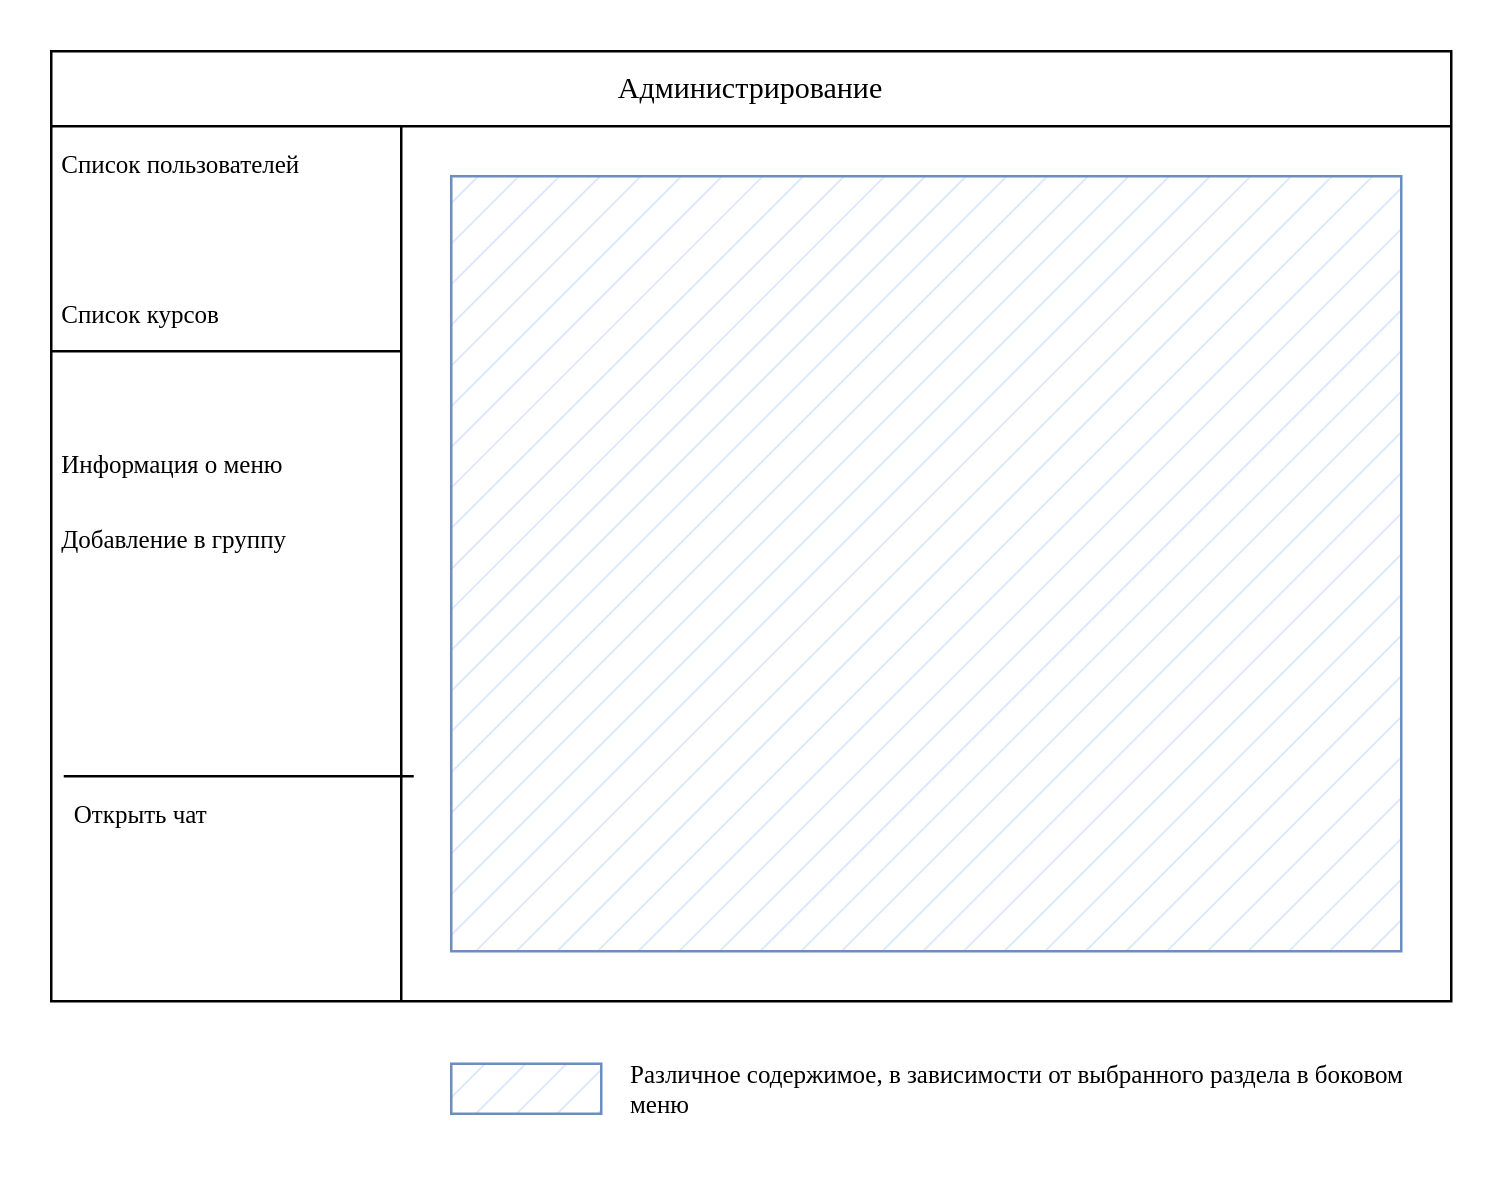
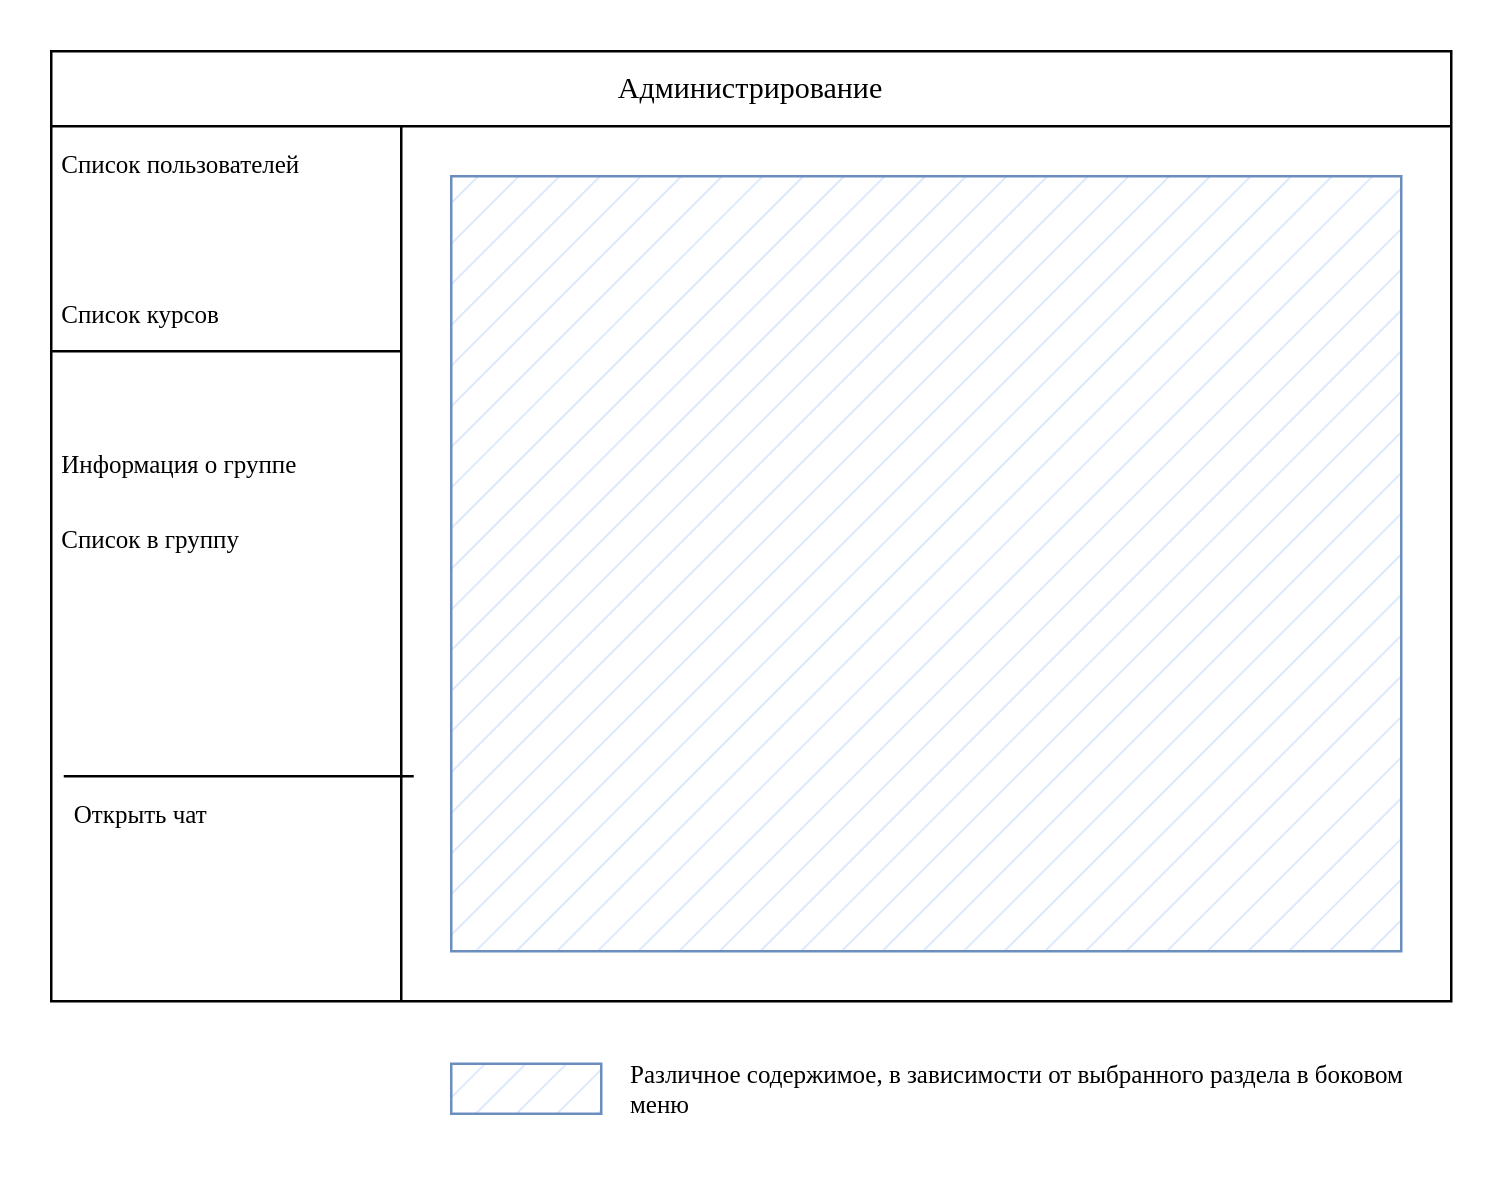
  <mxCell id="0" />
  <mxCell id="1" parent="0" />
  <mxCell id="2" value="" style="rounded=0;whiteSpace=wrap;html=1;" parent="1" vertex="1"><mxGeometry x="20" y="20" width="560" height="380" as="geometry" /></mxCell>
  <mxCell id="3" value="&lt;div&gt;&lt;font style=&quot;font-size: 12px;&quot;&gt;Администрирование&lt;/font&gt;&lt;/div&gt;" style="text;html=1;strokeColor=none;fillColor=none;align=center;verticalAlign=middle;whiteSpace=wrap;rounded=0;fontFamily=Ubuntu;fontSource=https%3A%2F%2Ffonts.googleapis.com%2Fcss%3Ffamily%3DUbuntu;" parent="1" vertex="1"><mxGeometry x="20" y="20" width="560" height="30" as="geometry" /></mxCell>
  <mxCell id="4" value="" style="endArrow=none;html=1;rounded=0;entryX=1;entryY=0;entryDx=0;entryDy=0;exitX=0.25;exitY=1;exitDx=0;exitDy=0;" parent="1" source="2" target="8" edge="1"><mxGeometry width="50" height="50" relative="1" as="geometry"><mxPoint x="190" y="230" as="sourcePoint" /><mxPoint x="240" y="180" as="targetPoint" /></mxGeometry></mxCell>
  <mxCell id="5" value="" style="rounded=0;whiteSpace=wrap;html=1;fillColor=#dae8fc;strokeColor=#6c8ebf;fillStyle=hatch;" parent="1" vertex="1"><mxGeometry x="180" y="70" width="380" height="310" as="geometry" /></mxCell>
  <mxCell id="6" value="" style="endArrow=none;html=1;rounded=0;" parent="1" edge="1"><mxGeometry width="50" height="50" relative="1" as="geometry"><mxPoint x="20" y="50" as="sourcePoint" /><mxPoint x="580" y="50" as="targetPoint" /></mxGeometry></mxCell>
  <mxCell id="7" value="&amp;nbsp;Список курсов" style="text;html=1;strokeColor=none;fillColor=none;align=left;verticalAlign=middle;whiteSpace=wrap;rounded=0;fontFamily=Ubuntu;fontSource=https%3A%2F%2Ffonts.googleapis.com%2Fcss%3Ffamily%3DUbuntu;fontSize=10;" parent="1" vertex="1"><mxGeometry x="20" y="110" width="140" height="30" as="geometry" /></mxCell>
  <mxCell id="8" value="&amp;nbsp;Список пользователей" style="text;html=1;strokeColor=none;fillColor=none;align=left;verticalAlign=middle;whiteSpace=wrap;rounded=0;fontFamily=Ubuntu;fontSource=https%3A%2F%2Ffonts.googleapis.com%2Fcss%3Ffamily%3DUbuntu;fontSize=10;" parent="1" vertex="1"><mxGeometry x="20" y="50" width="140" height="30" as="geometry" /></mxCell>
  <mxCell id="9" value="" style="endArrow=none;html=1;rounded=0;entryX=1;entryY=1;entryDx=0;entryDy=0;exitX=0;exitY=1;exitDx=0;exitDy=0;" parent="1" source="7" target="7" edge="1"><mxGeometry width="50" height="50" relative="1" as="geometry"><mxPoint x="0" y="140" as="sourcePoint" /><mxPoint x="360" y="170" as="targetPoint" /></mxGeometry></mxCell>
- <mxCell id="10" value="&amp;nbsp;Добавление в группу" style="text;html=1;strokeColor=none;fillColor=none;align=left;verticalAlign=middle;whiteSpace=wrap;rounded=0;fontFamily=Ubuntu;fontSource=https%3A%2F%2Ffonts.googleapis.com%2Fcss%3Ffamily%3DUbuntu;fontSize=10;" parent="1" vertex="1"><mxGeometry x="20" y="200" width="140" height="30" as="geometry" /></mxCell>
- <mxCell id="11" value="&amp;nbsp;Информация о меню" style="text;html=1;strokeColor=none;fillColor=none;align=left;verticalAlign=middle;whiteSpace=wrap;rounded=0;fontFamily=Ubuntu;fontSource=https%3A%2F%2Ffonts.googleapis.com%2Fcss%3Ffamily%3DUbuntu;fontSize=10;" parent="1" vertex="1"><mxGeometry x="20" y="170" width="140" height="30" as="geometry" /></mxCell>
+ <mxCell id="10" value="&amp;nbsp;Список в группу" style="text;html=1;strokeColor=none;fillColor=none;align=left;verticalAlign=middle;whiteSpace=wrap;rounded=0;fontFamily=Ubuntu;fontSource=https%3A%2F%2Ffonts.googleapis.com%2Fcss%3Ffamily%3DUbuntu;fontSize=10;" parent="1" vertex="1"><mxGeometry x="20" y="200" width="140" height="30" as="geometry" /></mxCell>
+ <mxCell id="11" value="&amp;nbsp;Информация о группе" style="text;html=1;strokeColor=none;fillColor=none;align=left;verticalAlign=middle;whiteSpace=wrap;rounded=0;fontFamily=Ubuntu;fontSource=https%3A%2F%2Ffonts.googleapis.com%2Fcss%3Ffamily%3DUbuntu;fontSize=10;" parent="1" vertex="1"><mxGeometry x="20" y="170" width="140" height="30" as="geometry" /></mxCell>
  <mxCell id="12" value="&amp;nbsp;Открыть чат" style="text;html=1;strokeColor=none;fillColor=none;align=left;verticalAlign=middle;whiteSpace=wrap;rounded=0;fontFamily=Ubuntu;fontSource=https%3A%2F%2Ffonts.googleapis.com%2Fcss%3Ffamily%3DUbuntu;fontSize=10;" parent="1" vertex="1"><mxGeometry x="25" y="310" width="140" height="30" as="geometry" /></mxCell>
  <mxCell id="13" value="" style="endArrow=none;html=1;rounded=0;exitX=0;exitY=0;exitDx=0;exitDy=0;entryX=1;entryY=0;entryDx=0;entryDy=0;" parent="1" source="12" target="12" edge="1"><mxGeometry width="50" height="50" relative="1" as="geometry"><mxPoint x="280" y="240" as="sourcePoint" /><mxPoint x="330" y="190" as="targetPoint" /></mxGeometry></mxCell>
  <mxCell id="14" value="" style="rounded=0;whiteSpace=wrap;html=1;fillColor=#dae8fc;strokeColor=#6c8ebf;fillStyle=hatch;" vertex="1" parent="1"><mxGeometry x="180" y="425" width="60" height="20" as="geometry" /></mxCell>
  <mxCell id="15" value="Различное содержимое, в зависимости от выбранного раздела в боковом меню" style="text;html=1;strokeColor=none;fillColor=none;align=left;verticalAlign=middle;whiteSpace=wrap;rounded=0;fontFamily=Ubuntu;fontSource=https%3A%2F%2Ffonts.googleapis.com%2Fcss%3Ffamily%3DUbuntu;fontSize=10;" vertex="1" parent="1"><mxGeometry x="250" y="420" width="330" height="30" as="geometry" /></mxCell>
